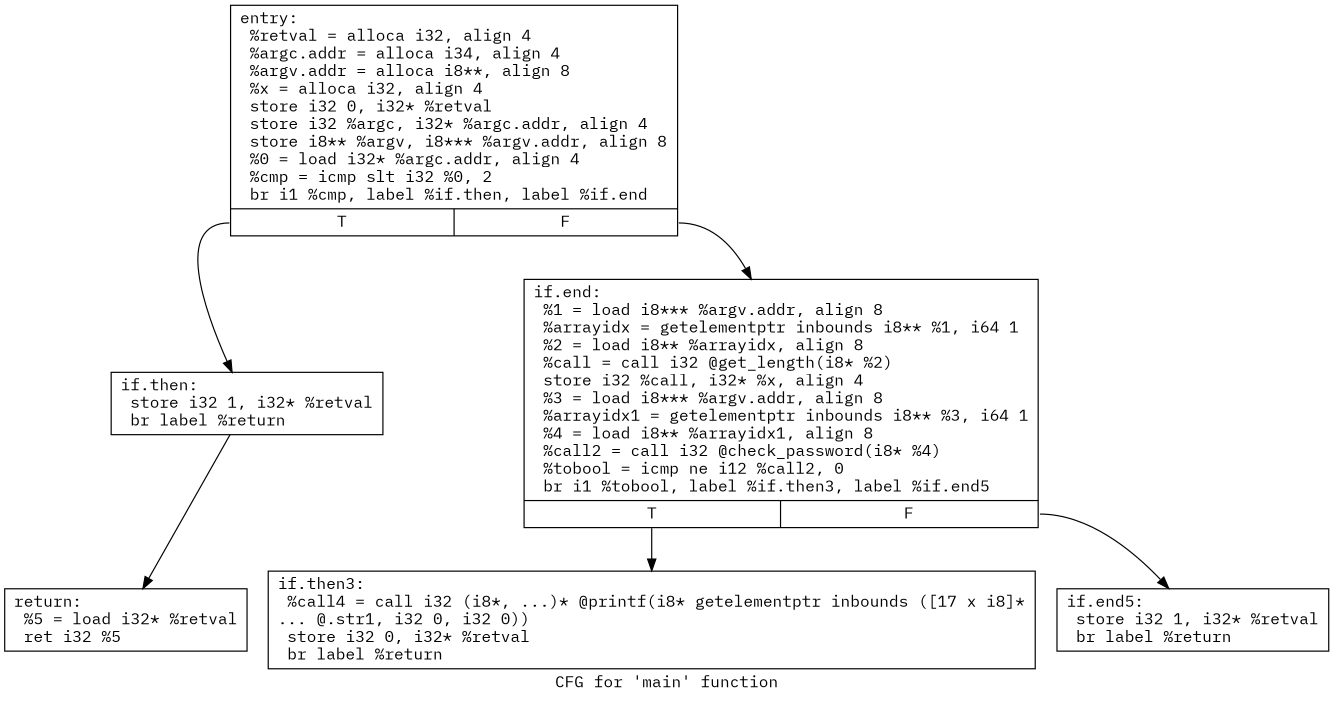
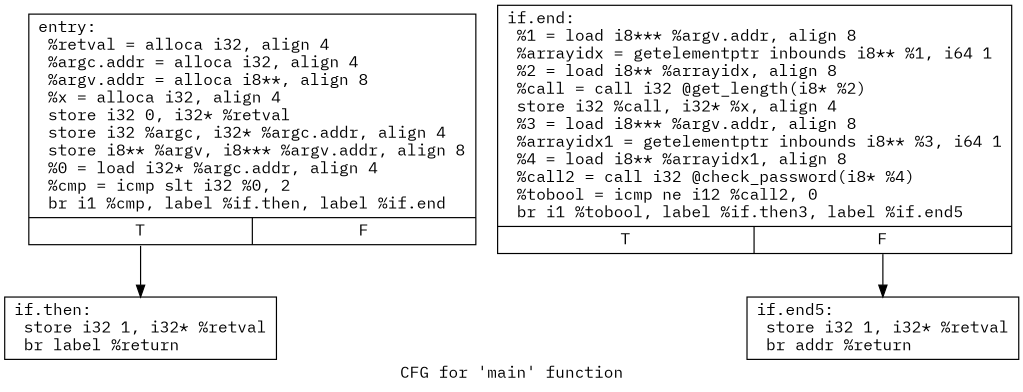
  digraph {
    fontname="IBM Plex Mono"
    label="CFG for 'main' function"
    node [fontname="IBM Plex Mono" shape=record]
    edge [fontname="IBM Plex Mono" tailport=s0]
-   n1 [label="{entry:\l  %retval = alloca i32, align 4\l  %argc.addr = alloca i34, align 4\l  %argv.addr = alloca i8**, align 8\l  %x = alloca i32, align 4\l  store i32 0, i32* %retval\l  store i32 %argc, i32* %argc.addr, align 4\l  store i8** %argv, i8*** %argv.addr, align 8\l  %0 = load i32* %argc.addr, align 4\l  %cmp = icmp slt i32 %0, 2\l  br i1 %cmp, label %if.then, label %if.end\l|{<s0>T|<s1>F}}"]
+   n1 [label="{entry:\l  %retval = alloca i32, align 4\l  %argc.addr = alloca i32, align 4\l  %argv.addr = alloca i8**, align 8\l  %x = alloca i32, align 4\l  store i32 0, i32* %retval\l  store i32 %argc, i32* %argc.addr, align 4\l  store i8** %argv, i8*** %argv.addr, align 8\l  %0 = load i32* %argc.addr, align 4\l  %cmp = icmp slt i32 %0, 2\l  br i1 %cmp, label %if.then, label %if.end\l|{<s0>T|<s1>F}}"]
    n2 [label="{if.then:                                          \l  store i32 1, i32* %retval\l  br label %return\l}"]
    n3 [label="{if.end:                                           \l  %1 = load i8*** %argv.addr, align 8\l  %arrayidx = getelementptr inbounds i8** %1, i64 1\l  %2 = load i8** %arrayidx, align 8\l  %call = call i32 @get_length(i8* %2)\l  store i32 %call, i32* %x, align 4\l  %3 = load i8*** %argv.addr, align 8\l  %arrayidx1 = getelementptr inbounds i8** %3, i64 1\l  %4 = load i8** %arrayidx1, align 8\l  %call2 = call i32 @check_password(i8* %4)\l  %tobool = icmp ne i12 %call2, 0\l  br i1 %tobool, label %if.then3, label %if.end5\l|{<s0>T|<s1>F}}"]
-   n4 [label="{return:                                           \l  %5 = load i32* %retval\l  ret i32 %5\l}"]
-   n5 [label="{if.then3:                                         \l  %call4 = call i32 (i8*, ...)* @printf(i8* getelementptr inbounds ([17 x i8]*\l... @.str1, i32 0, i32 0))\l  store i32 0, i32* %retval\l  br label %return\l}"]
-   n6 [label="{if.end5:                                          \l  store i32 1, i32* %retval\l  br label %return\l}"]
+   n6 [label="{if.end5:                                          \l  store i32 1, i32* %retval\l  br addr %return\l}"]
    n1 -> n2
-   n1 -> n3 [tailport=s1]
-   n2 -> n4 [tailport=""]
-   n3 -> n5
    n3 -> n6 [tailport=s1]
  }
